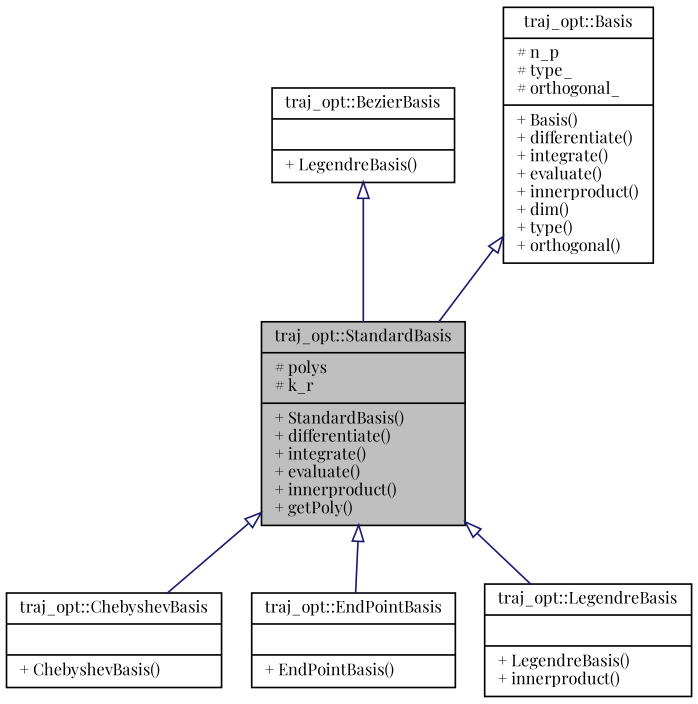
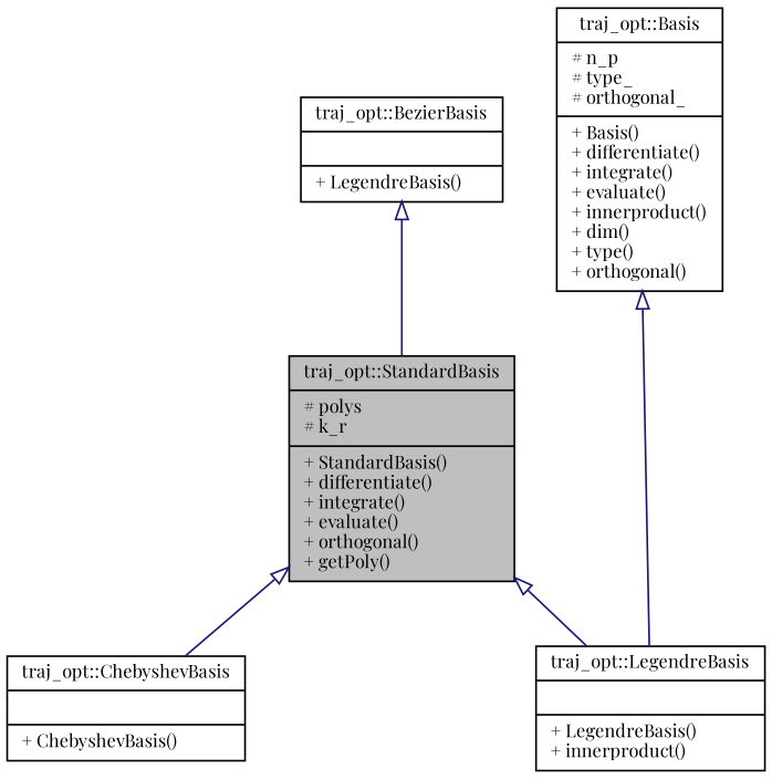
  digraph {
    fontname="Playfair Display"
    node [color=black fillcolor=white fontname="Playfair Display" fontsize=10 shape=record style=filled]
    edge [arrowtail=onormal color=midnightblue dir=back fontname="Playfair Display" fontsize=10 labelfontname=Helvetica labelfontsize=10 style=solid]
-   n1 [fillcolor=grey75 fontcolor=black height=0.2 label="{traj_opt::StandardBasis\n|# polys\l# k_r\l|+ StandardBasis()\l+ differentiate()\l+ integrate()\l+ evaluate()\l+ innerproduct()\l+ getPoly()\l}" width=0.4]
+   n1 [fillcolor=grey75 fontcolor=black height=0.2 label="{traj_opt::StandardBasis\n|# polys\l# k_r\l|+ StandardBasis()\l+ differentiate()\l+ integrate()\l+ evaluate()\l+ orthogonal()\l+ getPoly()\l}" width=0.4]
    n2 [height=0.2 label="{traj_opt::ChebyshevBasis\n||+ ChebyshevBasis()\l}" width=0.4]
-   n3 [height=0.2 label="{traj_opt::EndPointBasis\n||+ EndPointBasis()\l}" width=0.4]
    n4 [height=0.2 label="{traj_opt::LegendreBasis\n||+ LegendreBasis()\l+ innerproduct()\l}" width=0.4]
    n5 [height=0.2 label="{traj_opt::BezierBasis\n||+ LegendreBasis()\l}" width=0.4]
    n6 [height=0.2 label="{traj_opt::Basis\n|# n_p\l# type_\l# orthogonal_\l|+ Basis()\l+ differentiate()\l+ integrate()\l+ evaluate()\l+ innerproduct()\l+ dim()\l+ type()\l+ orthogonal()\l}" width=0.4]
    n1 -> n2
-   n1 -> n3
    n1 -> n4
    n5 -> n1
-   n6 -> n1
+   n6 -> n4
  }
